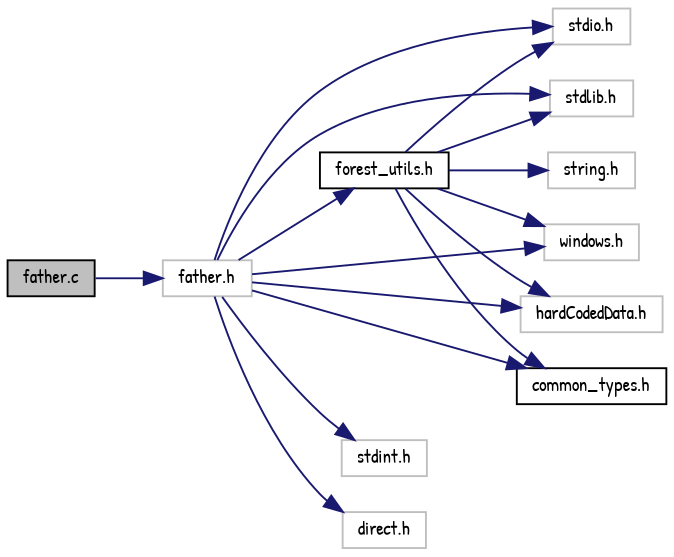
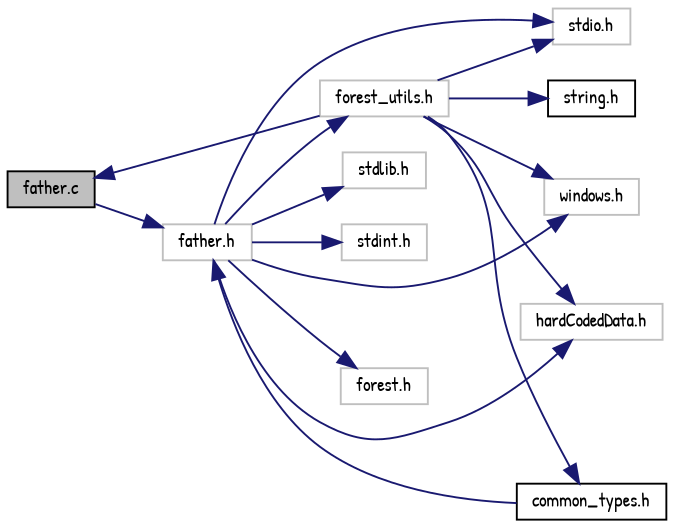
  digraph {
    fontname="Patrick Hand"
    rankdir=LR
    node [color=grey75 fillcolor=white fontname="Patrick Hand" fontsize=10 shape=record style=filled]
    edge [color=midnightblue fontname="Patrick Hand" fontsize=10 labelfontname=Helvetica labelfontsize=10 style=solid]
    n1 [color=black fillcolor=grey75 fontcolor=black height=0.2 label="father.c" width=0.4]
    n2 [height=0.2 label="father.h" width=0.4]
    n3 [height=0.2 label="stdio.h" width=0.4]
    n4 [height=0.2 label="stdlib.h" width=0.4]
    n5 [height=0.2 label="stdint.h" width=0.4]
    n6 [height=0.2 label="windows.h" width=0.4]
-   n7 [height=0.2 label="direct.h" width=0.4]
+   n7 [height=0.2 label="forest.h" width=0.4]
    n8 [height=0.2 label="hardCodedData.h" width=0.4]
    n9 [color=black height=0.2 label="common_types.h" width=0.4]
-   n10 [color=black height=0.2 label="forest_utils.h" width=0.4]
-   n11 [height=0.2 label="string.h" width=0.4]
+   n10 [height=0.2 label="forest_utils.h" width=0.4]
+   n11 [color=black height=0.2 label="string.h" width=0.4]
    n1 -> n2
    n2 -> n3
    n2 -> n4
    n2 -> n5
    n2 -> n6
    n2 -> n7
    n2 -> n8
-   n2 -> n9
+   n9 -> n2
    n2 -> n10
    n10 -> n3
-   n10 -> n4
+   n10 -> n1
    n10 -> n6
    n10 -> n8
    n10 -> n9
    n10 -> n11
  }
